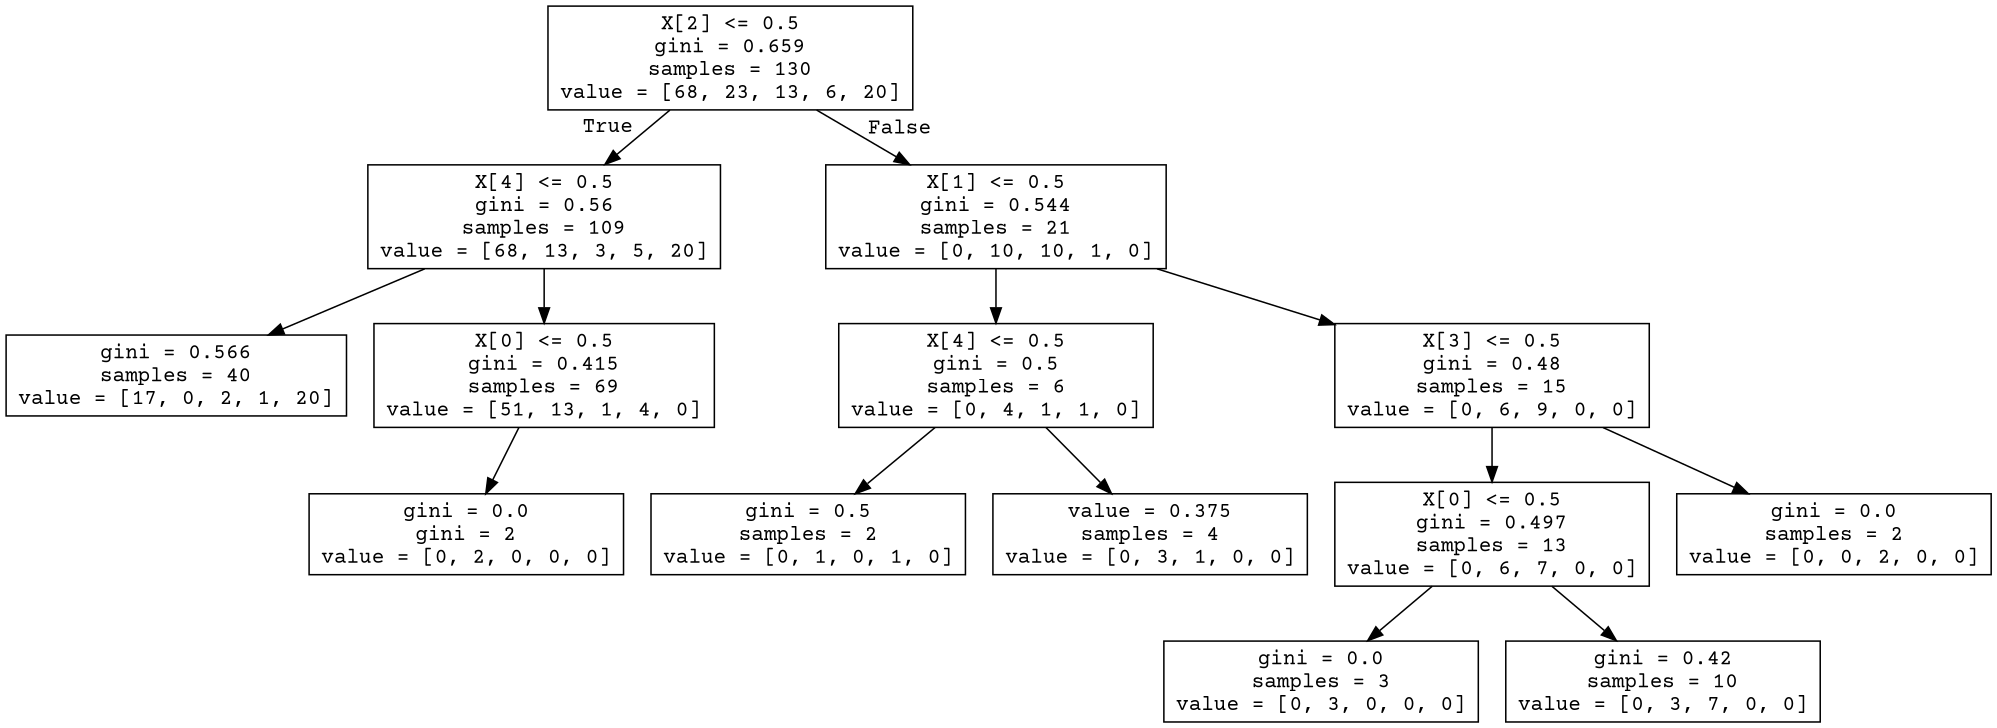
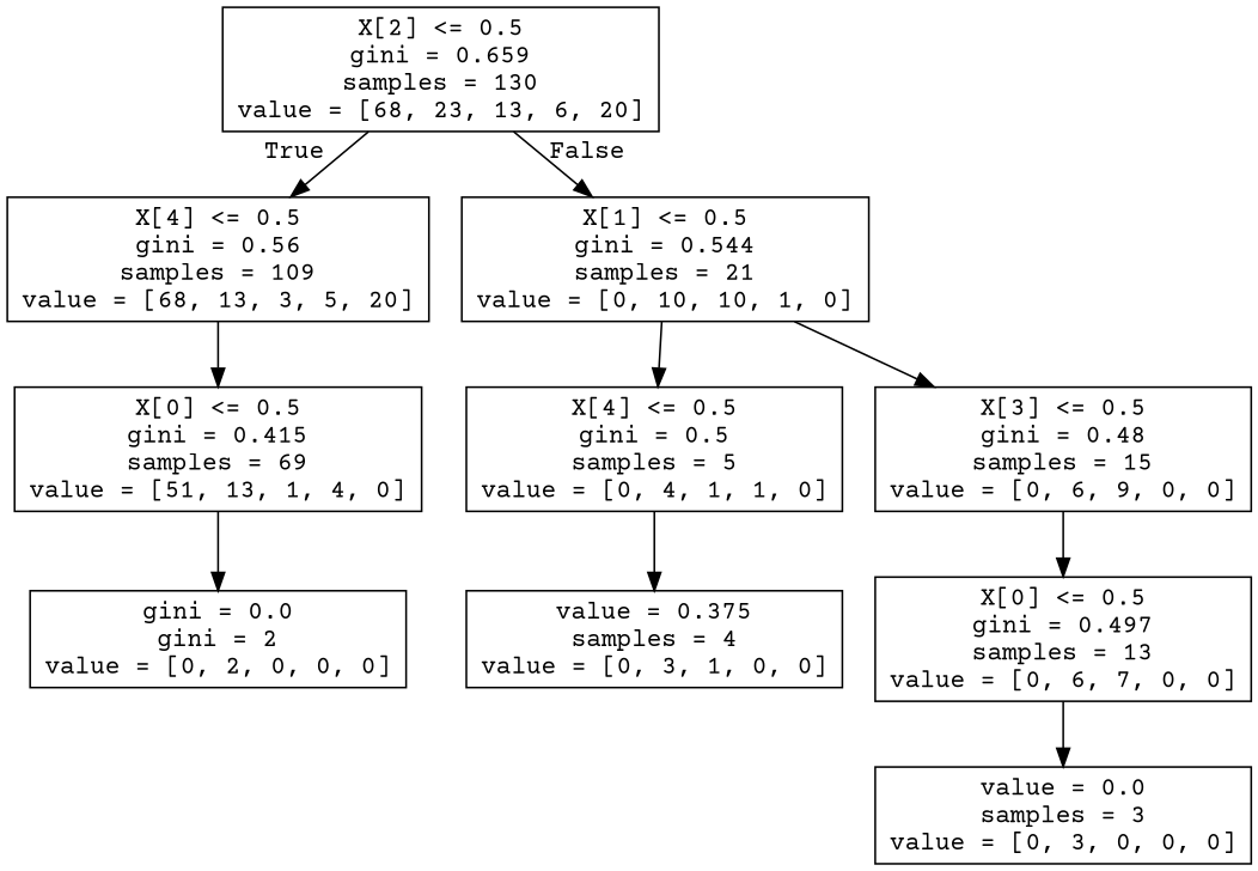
  digraph {
    fontname="Courier Prime"
    node [fontname="Courier Prime" shape=box]
    edge [fontname="Courier Prime"]
    n1 [label="X[2] <= 0.5\ngini = 0.659\nsamples = 130\nvalue = [68, 23, 13, 6, 20]"]
    n2 [label="X[4] <= 0.5\ngini = 0.56\nsamples = 109\nvalue = [68, 13, 3, 5, 20]"]
    n3 [label="X[1] <= 0.5\ngini = 0.544\nsamples = 21\nvalue = [0, 10, 10, 1, 0]"]
-   n4 [label="gini = 0.566\nsamples = 40\nvalue = [17, 0, 2, 1, 20]"]
    n5 [label="X[0] <= 0.5\ngini = 0.415\nsamples = 69\nvalue = [51, 13, 1, 4, 0]"]
-   n6 [label="X[4] <= 0.5\ngini = 0.5\nsamples = 6\nvalue = [0, 4, 1, 1, 0]"]
+   n6 [label="X[4] <= 0.5\ngini = 0.5\nsamples = 5\nvalue = [0, 4, 1, 1, 0]"]
    n7 [label="X[3] <= 0.5\ngini = 0.48\nsamples = 15\nvalue = [0, 6, 9, 0, 0]"]
    n8 [label="gini = 0.0\ngini = 2\nvalue = [0, 2, 0, 0, 0]"]
-   n9 [label="gini = 0.5\nsamples = 2\nvalue = [0, 1, 0, 1, 0]"]
    n10 [label="value = 0.375\nsamples = 4\nvalue = [0, 3, 1, 0, 0]"]
    n11 [label="X[0] <= 0.5\ngini = 0.497\nsamples = 13\nvalue = [0, 6, 7, 0, 0]"]
-   n12 [label="gini = 0.0\nsamples = 2\nvalue = [0, 0, 2, 0, 0]"]
-   n13 [label="gini = 0.0\nsamples = 3\nvalue = [0, 3, 0, 0, 0]"]
-   n14 [label="gini = 0.42\nsamples = 10\nvalue = [0, 3, 7, 0, 0]"]
+   n13 [label="value = 0.0\nsamples = 3\nvalue = [0, 3, 0, 0, 0]"]
    n1 -> n2 [headlabel=True labelangle=45 labeldistance=2.5]
    n1 -> n3 [headlabel=False labelangle=-45 labeldistance=2.5]
-   n2 -> n4
    n2 -> n5
    n3 -> n6
    n3 -> n7
    n5 -> n8
-   n6 -> n9
    n6 -> n10
    n7 -> n11
-   n7 -> n12
    n11 -> n13
-   n11 -> n14
  }
